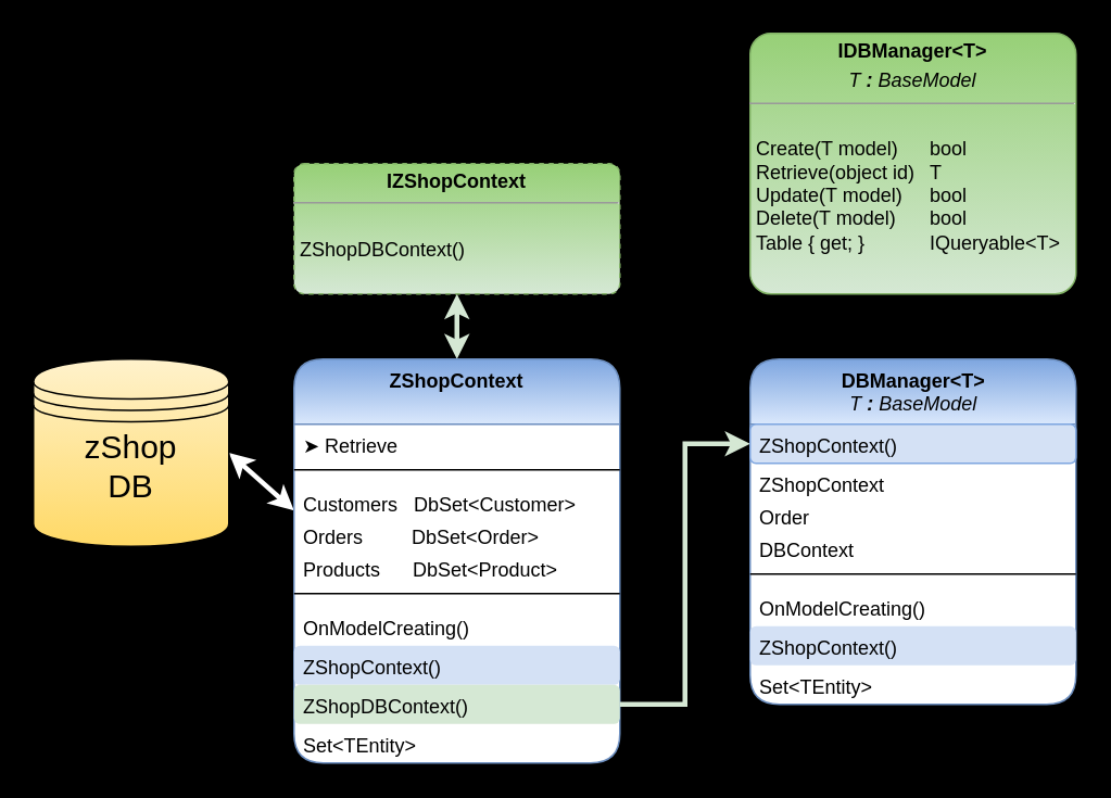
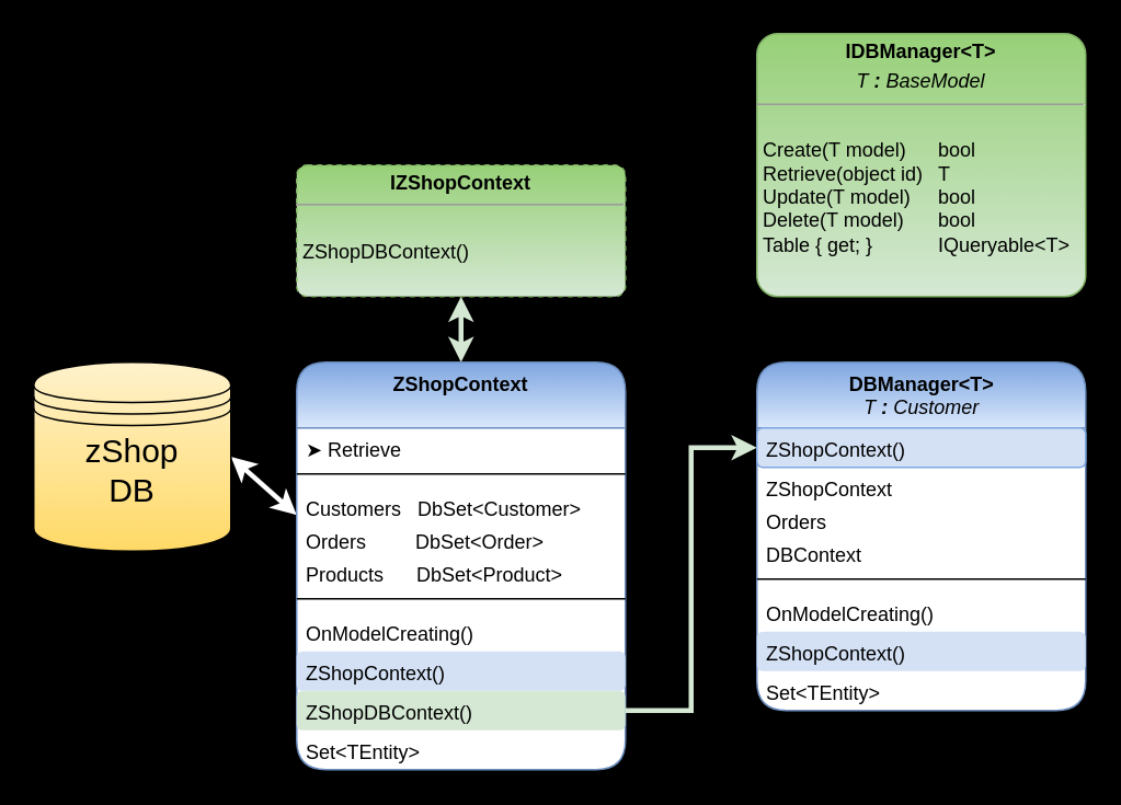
  <mxCell id="0" />
  <mxCell id="1" parent="0" />
  <mxCell id="2" style="rounded=0;orthogonalLoop=1;jettySize=auto;html=1;exitX=1;exitY=0.5;exitDx=0;exitDy=0;fontSize=10;strokeColor=#FFFFFF;strokeWidth=3;startArrow=classic;startFill=1;entryX=0;entryY=0.85;entryDx=0;entryDy=0;entryPerimeter=0;" edge="1" parent="1" source="3" target="8"><mxGeometry relative="1" as="geometry"><mxPoint x="170" y="300" as="targetPoint" /></mxGeometry></mxCell>
  <mxCell id="3" value="zShop&lt;br style=&quot;font-size: 20px;&quot;&gt;DB" style="shape=datastore;whiteSpace=wrap;html=1;gradientColor=#ffd966;fillColor=#fff2cc;strokeColor=#000000;fontSize=20;verticalAlign=top;" vertex="1" parent="1"><mxGeometry x="20" y="220" width="120" height="115" as="geometry" /></mxCell>
  <mxCell id="4" style="edgeStyle=orthogonalEdgeStyle;rounded=0;orthogonalLoop=1;jettySize=auto;html=1;exitX=0.5;exitY=0;exitDx=0;exitDy=0;entryX=0.5;entryY=1;entryDx=0;entryDy=0;fontSize=10;startArrow=classic;startFill=1;strokeColor=#D5E8D4;strokeWidth=3;" edge="1" parent="1" source="5" target="27"><mxGeometry relative="1" as="geometry"><mxPoint x="260" y="180" as="targetPoint" /></mxGeometry></mxCell>
  <mxCell id="5" value="ZShopContext" style="swimlane;fontStyle=1;align=center;verticalAlign=top;childLayout=stackLayout;horizontal=1;startSize=40;horizontalStack=0;resizeParent=1;resizeParentMax=0;resizeLast=0;collapsible=1;marginBottom=0;rounded=1;strokeColor=#6c8ebf;gradientDirection=north;fillColor=#dae8fc;glass=0;gradientColor=#7ea6e0;swimlaneFillColor=default;" vertex="1" parent="1"><mxGeometry x="180" y="220" width="200" height="248" as="geometry" /></mxCell>
  <mxCell id="6" value="➤ Retrieve" style="text;strokeColor=none;fillColor=none;align=left;verticalAlign=top;spacingLeft=4;spacingRight=4;overflow=hidden;rotatable=0;points=[[0,0.5],[1,0.5]];portConstraint=eastwest;rounded=1;imageHeight=20;imageAspect=1;" vertex="1" parent="5"><mxGeometry y="40" width="200" height="20" as="geometry" /></mxCell>
  <mxCell id="7" value="" style="line;strokeWidth=1;fillColor=none;align=left;verticalAlign=middle;spacingTop=-1;spacingLeft=3;spacingRight=3;rotatable=0;labelPosition=right;points=[];portConstraint=eastwest;rounded=1;" vertex="1" parent="5"><mxGeometry y="60" width="200" height="16" as="geometry" /></mxCell>
  <mxCell id="8" value="Customers   DbSet&lt;Customer&gt;" style="text;strokeColor=none;fillColor=none;align=left;verticalAlign=top;spacingLeft=4;spacingRight=4;overflow=hidden;rotatable=0;points=[[0,0.5],[1,0.5]];portConstraint=eastwest;rounded=1;glass=0;" vertex="1" parent="5"><mxGeometry y="76" width="200" height="20" as="geometry" /></mxCell>
  <mxCell id="9" value="Orders         DbSet&lt;Order&gt;" style="text;strokeColor=none;fillColor=none;align=left;verticalAlign=top;spacingLeft=4;spacingRight=4;overflow=hidden;rotatable=0;points=[[0,0.5],[1,0.5]];portConstraint=eastwest;rounded=1;glass=0;" vertex="1" parent="5"><mxGeometry y="96" width="200" height="20" as="geometry" /></mxCell>
  <mxCell id="10" value="Products      DbSet&lt;Product&gt;" style="text;strokeColor=none;fillColor=none;align=left;verticalAlign=top;spacingLeft=4;spacingRight=4;overflow=hidden;rotatable=0;points=[[0,0.5],[1,0.5]];portConstraint=eastwest;rounded=1;glass=0;" vertex="1" parent="5"><mxGeometry y="116" width="200" height="20" as="geometry" /></mxCell>
  <mxCell id="11" value="" style="line;strokeWidth=1;fillColor=none;align=left;verticalAlign=middle;spacingTop=-1;spacingLeft=3;spacingRight=3;rotatable=0;labelPosition=right;points=[];portConstraint=eastwest;rounded=1;" vertex="1" parent="5"><mxGeometry y="136" width="200" height="16" as="geometry" /></mxCell>
  <mxCell id="12" value="OnModelCreating()" style="text;strokeColor=none;fillColor=none;align=left;verticalAlign=top;spacingLeft=4;spacingRight=4;overflow=hidden;rotatable=0;points=[[0,0.5],[1,0.5]];portConstraint=eastwest;rounded=1;" vertex="1" parent="5"><mxGeometry y="152" width="200" height="24" as="geometry" /></mxCell>
  <mxCell id="13" value="ZShopContext()" style="text;strokeColor=none;fillColor=#D4E1F5;align=left;verticalAlign=top;spacingLeft=4;spacingRight=4;overflow=hidden;rotatable=0;points=[[0,0.5],[1,0.5]];portConstraint=eastwest;rounded=1;glass=0;" vertex="1" parent="5"><mxGeometry y="176" width="200" height="24" as="geometry" /></mxCell>
  <mxCell id="14" value="ZShopDBContext()" style="text;strokeColor=none;fillColor=#D5E8D4;align=left;verticalAlign=top;spacingLeft=4;spacingRight=4;overflow=hidden;rotatable=0;points=[[0,0.5],[1,0.5]];portConstraint=eastwest;rounded=1;" vertex="1" parent="5"><mxGeometry y="200" width="200" height="24" as="geometry" /></mxCell>
  <mxCell id="15" value="Set&lt;TEntity&gt;" style="text;strokeColor=none;fillColor=none;align=left;verticalAlign=top;spacingLeft=4;spacingRight=4;overflow=hidden;rotatable=0;points=[[0,0.5],[1,0.5]];portConstraint=eastwest;rounded=1;" vertex="1" parent="5"><mxGeometry y="224" width="200" height="24" as="geometry" /></mxCell>
  <mxCell id="16" style="edgeStyle=orthogonalEdgeStyle;rounded=0;orthogonalLoop=1;jettySize=auto;html=1;exitX=1;exitY=0.5;exitDx=0;exitDy=0;fontSize=20;startArrow=none;startFill=0;strokeColor=#D5E8D4;strokeWidth=3;entryX=0;entryY=0.5;entryDx=0;entryDy=0;" edge="1" parent="1" source="14" target="18"><mxGeometry relative="1" as="geometry"><mxPoint x="460" y="418" as="targetPoint" /></mxGeometry></mxCell>
- <mxCell id="17" value="&lt;b&gt;DBManager&amp;lt;T&amp;gt;&lt;/b&gt;&lt;br&gt;&lt;i&gt;T &lt;b&gt;:&lt;/b&gt; BaseModel&lt;/i&gt;" style="swimlane;fontStyle=0;align=center;verticalAlign=top;childLayout=stackLayout;horizontal=1;startSize=40;horizontalStack=0;resizeParent=1;resizeParentMax=0;resizeLast=0;collapsible=1;marginBottom=0;rounded=1;strokeColor=#6c8ebf;gradientDirection=north;fillColor=#dae8fc;glass=0;gradientColor=#7ea6e0;swimlaneFillColor=default;fontColor=default;html=1;" vertex="1" parent="1"><mxGeometry x="460" y="220" width="200" height="212" as="geometry" /></mxCell>
+ <mxCell id="17" value="&lt;b&gt;DBManager&amp;lt;T&amp;gt;&lt;/b&gt;&lt;br&gt;&lt;i&gt;T &lt;b&gt;:&lt;/b&gt; Customer&lt;/i&gt;" style="swimlane;fontStyle=0;align=center;verticalAlign=top;childLayout=stackLayout;horizontal=1;startSize=40;horizontalStack=0;resizeParent=1;resizeParentMax=0;resizeLast=0;collapsible=1;marginBottom=0;rounded=1;strokeColor=#6c8ebf;gradientDirection=north;fillColor=#dae8fc;glass=0;gradientColor=#7ea6e0;swimlaneFillColor=default;fontColor=default;html=1;" vertex="1" parent="1"><mxGeometry x="460" y="220" width="200" height="212" as="geometry" /></mxCell>
  <mxCell id="18" value="ZShopContext()" style="text;strokeColor=#7EA6E0;fillColor=#D4E1F5;align=left;verticalAlign=top;spacingLeft=4;spacingRight=4;overflow=hidden;rotatable=0;points=[[0,0.5],[1,0.5]];portConstraint=eastwest;rounded=1;" vertex="1" parent="17"><mxGeometry y="40" width="200" height="24" as="geometry" /></mxCell>
  <mxCell id="19" value="ZShopContext" style="text;strokeColor=none;fillColor=none;align=left;verticalAlign=top;spacingLeft=4;spacingRight=4;overflow=hidden;rotatable=0;points=[[0,0.5],[1,0.5]];portConstraint=eastwest;rounded=1;glass=0;" vertex="1" parent="17"><mxGeometry y="64" width="200" height="20" as="geometry" /></mxCell>
- <mxCell id="20" value="Order" style="text;strokeColor=none;fillColor=none;align=left;verticalAlign=top;spacingLeft=4;spacingRight=4;overflow=hidden;rotatable=0;points=[[0,0.5],[1,0.5]];portConstraint=eastwest;rounded=1;glass=0;" vertex="1" parent="17"><mxGeometry y="84" width="200" height="20" as="geometry" /></mxCell>
+ <mxCell id="20" value="Orders" style="text;strokeColor=none;fillColor=none;align=left;verticalAlign=top;spacingLeft=4;spacingRight=4;overflow=hidden;rotatable=0;points=[[0,0.5],[1,0.5]];portConstraint=eastwest;rounded=1;glass=0;" vertex="1" parent="17"><mxGeometry y="84" width="200" height="20" as="geometry" /></mxCell>
  <mxCell id="21" value="DBContext" style="text;strokeColor=none;fillColor=none;align=left;verticalAlign=top;spacingLeft=4;spacingRight=4;overflow=hidden;rotatable=0;points=[[0,0.5],[1,0.5]];portConstraint=eastwest;rounded=1;glass=0;" vertex="1" parent="17"><mxGeometry y="104" width="200" height="20" as="geometry" /></mxCell>
  <mxCell id="22" value="" style="line;strokeWidth=1;fillColor=none;align=left;verticalAlign=middle;spacingTop=-1;spacingLeft=3;spacingRight=3;rotatable=0;labelPosition=right;points=[];portConstraint=eastwest;rounded=1;" vertex="1" parent="17"><mxGeometry y="124" width="200" height="16" as="geometry" /></mxCell>
  <mxCell id="23" value="OnModelCreating()" style="text;strokeColor=none;fillColor=none;align=left;verticalAlign=top;spacingLeft=4;spacingRight=4;overflow=hidden;rotatable=0;points=[[0,0.5],[1,0.5]];portConstraint=eastwest;rounded=1;" vertex="1" parent="17"><mxGeometry y="140" width="200" height="24" as="geometry" /></mxCell>
  <mxCell id="24" value="ZShopContext()" style="text;strokeColor=none;fillColor=#D4E1F5;align=left;verticalAlign=top;spacingLeft=4;spacingRight=4;overflow=hidden;rotatable=0;points=[[0,0.5],[1,0.5]];portConstraint=eastwest;rounded=1;glass=0;" vertex="1" parent="17"><mxGeometry y="164" width="200" height="24" as="geometry" /></mxCell>
  <mxCell id="25" value="Set&lt;TEntity&gt;" style="text;strokeColor=none;fillColor=none;align=left;verticalAlign=top;spacingLeft=4;spacingRight=4;overflow=hidden;rotatable=0;points=[[0,0.5],[1,0.5]];portConstraint=eastwest;rounded=1;" vertex="1" parent="17"><mxGeometry y="188" width="200" height="24" as="geometry" /></mxCell>
  <mxCell id="26" value="&lt;p style=&quot;margin: 0px ; margin-top: 4px ; text-align: center&quot;&gt;&lt;b&gt;IDBManager&amp;lt;T&amp;gt;&lt;/b&gt;&lt;/p&gt;&lt;p style=&quot;margin: 0px ; margin-top: 4px ; text-align: center&quot;&gt;&lt;i&gt;T &lt;b&gt;:&lt;/b&gt; BaseModel&lt;/i&gt;&lt;/p&gt;&lt;hr size=&quot;1&quot;&gt;&lt;p style=&quot;margin: 0px ; margin-left: 4px&quot;&gt;&lt;br&gt;&lt;/p&gt;&lt;p style=&quot;margin: 0px ; margin-left: 4px&quot;&gt;Create(T model)&lt;span style=&quot;white-space: pre&quot;&gt;&#09;&lt;/span&gt;bool&lt;br&gt;Retrieve(object id)&lt;span style=&quot;white-space: pre&quot;&gt;&#09;&lt;/span&gt;T&lt;/p&gt;&lt;p style=&quot;margin: 0px ; margin-left: 4px&quot;&gt;Update(T model)&lt;span style=&quot;white-space: pre&quot;&gt;&#09;&lt;/span&gt;bool&lt;/p&gt;&lt;p style=&quot;margin: 0px ; margin-left: 4px&quot;&gt;Delete(T model)&lt;span style=&quot;white-space: pre&quot;&gt;&#09;&lt;/span&gt;bool&lt;/p&gt;&lt;p style=&quot;margin: 0px ; margin-left: 4px&quot;&gt;Table { get; }&lt;span style=&quot;white-space: pre&quot;&gt;&#09;&lt;/span&gt;&lt;span style=&quot;white-space: pre&quot;&gt;&#09;&lt;/span&gt;IQueryable&amp;lt;T&amp;gt;&lt;/p&gt;" style="verticalAlign=top;align=left;overflow=fill;fontSize=12;fontFamily=Helvetica;html=1;rounded=1;glass=0;strokeColor=#82b366;fillColor=#d5e8d4;gradientColor=#97d077;gradientDirection=north;arcSize=8;" vertex="1" parent="1"><mxGeometry x="460" y="20" width="200" height="160" as="geometry" /></mxCell>
  <mxCell id="27" value="&lt;p style=&quot;margin: 0px ; margin-top: 4px ; text-align: center&quot;&gt;&lt;b&gt;IZShopContext&lt;/b&gt;&lt;/p&gt;&lt;hr size=&quot;1&quot;&gt;&lt;p style=&quot;margin: 0px ; margin-left: 4px&quot;&gt;&lt;br&gt;&lt;/p&gt;&lt;p style=&quot;margin: 0px ; margin-left: 4px&quot;&gt;ZShopDBContext()&lt;/p&gt;&lt;p style=&quot;margin: 0px ; margin-left: 4px&quot;&gt;&lt;br&gt;&lt;/p&gt;" style="verticalAlign=top;align=left;overflow=fill;fontSize=12;fontFamily=Helvetica;html=1;rounded=1;glass=0;strokeColor=#82b366;fillColor=#d5e8d4;gradientColor=#97d077;gradientDirection=north;arcSize=8;dashed=1;" vertex="1" parent="1"><mxGeometry x="180" y="100" width="200" height="80" as="geometry" /></mxCell>
